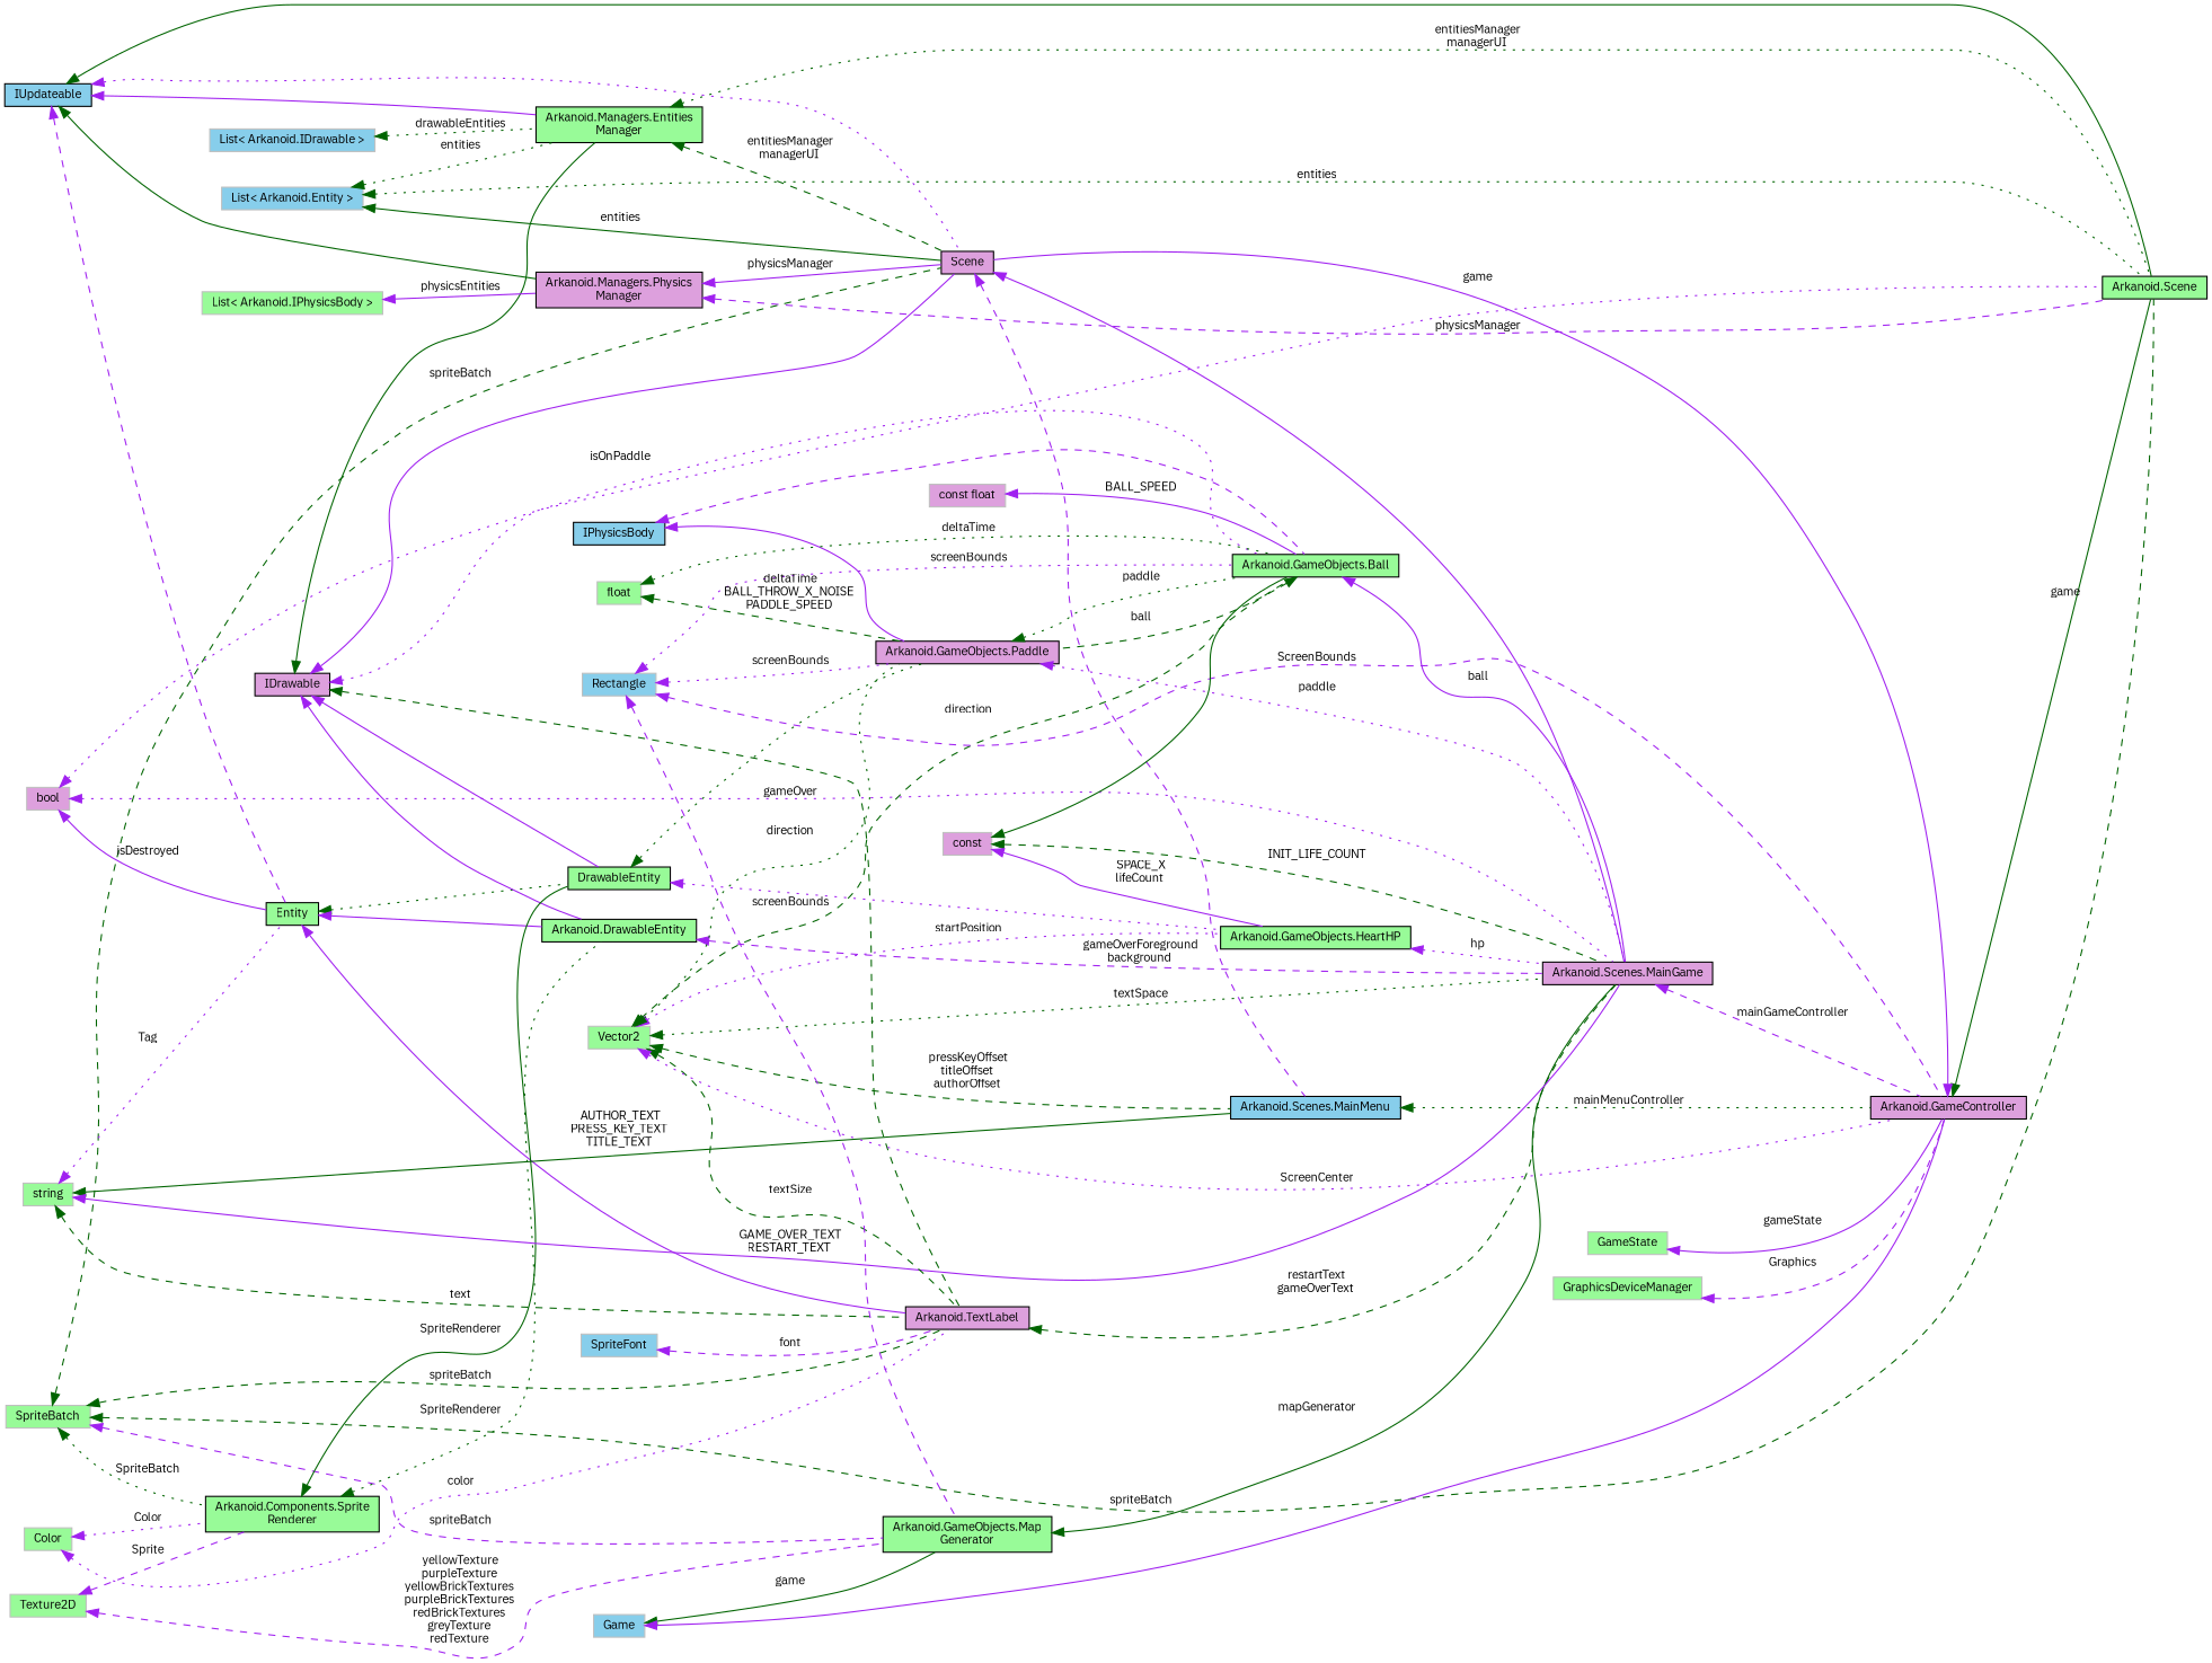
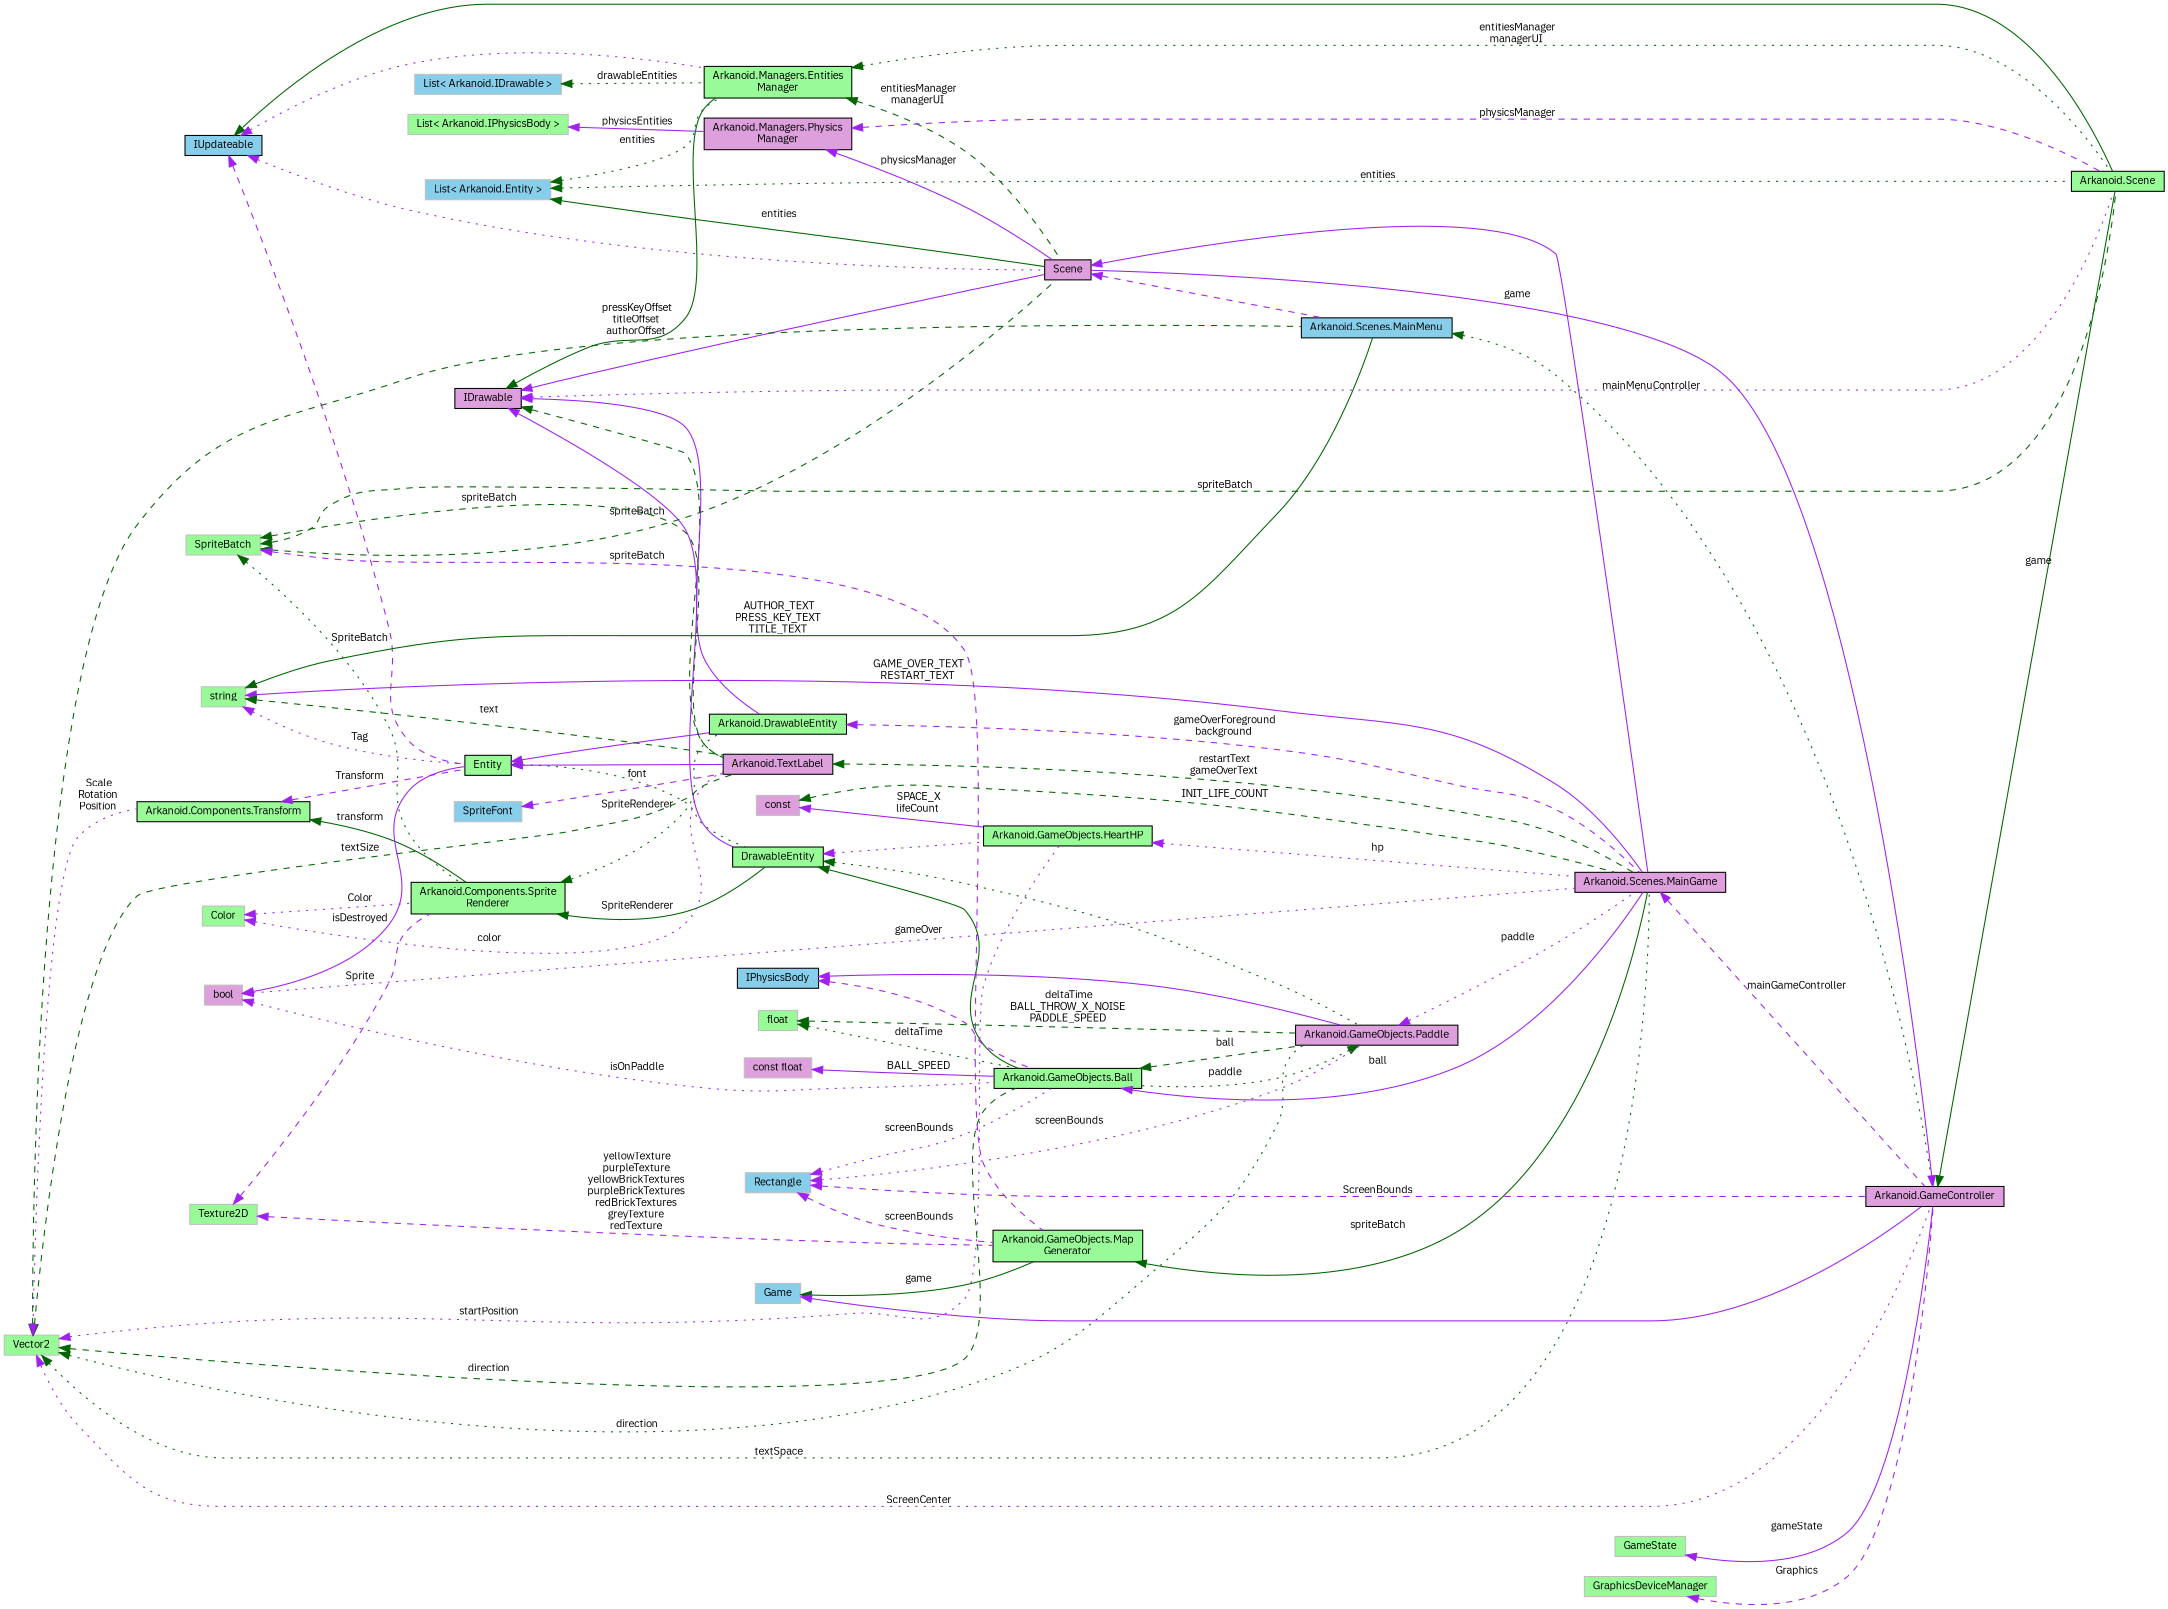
  digraph {
    fontname="IBM Plex Sans"
    rankdir=LR
    node [color=black fillcolor=palegreen fontname="IBM Plex Sans" fontsize=10 shape=record style=filled]
    edge [color=purple dir=back fontname="IBM Plex Sans" fontsize=10 labelfontname=Helvetica labelfontsize=10 style=dotted]
    n1 [fontcolor=black height=0.2 label="Arkanoid.Scene" width=0.4]
    n2 [fillcolor=skyblue height=0.2 label=IUpdateable width=0.4]
    n3 [fillcolor=plum height=0.2 label=Scene width=0.4]
    n4 [height=0.2 label="Arkanoid.Managers.Entities\lManager" width=0.4]
    n5 [fillcolor=plum height=0.2 label="Arkanoid.Managers.Physics\lManager" width=0.4]
    n6 [height=0.2 label=Entity width=0.4]
    n7 [fillcolor=skyblue height=0.2 label="Arkanoid.Scenes.MainMenu" width=0.4]
    n8 [fillcolor=plum height=0.2 label="Arkanoid.Scenes.MainGame" width=0.4]
    n9 [height=0.2 label=DrawableEntity width=0.4]
    n10 [fillcolor=plum height=0.2 label="Arkanoid.TextLabel" width=0.4]
    n11 [height=0.2 label="Arkanoid.DrawableEntity" width=0.4]
    n12 [fillcolor=plum height=0.2 label=IDrawable width=0.4]
    n13 [height=0.2 label="Arkanoid.GameObjects.HeartHP" width=0.4]
    n14 [height=0.2 label="Arkanoid.GameObjects.Ball" width=0.4]
    n15 [fillcolor=plum height=0.2 label="Arkanoid.GameObjects.Paddle" width=0.4]
    n16 [color=grey75 fillcolor=skyblue height=0.2 label="List\< Arkanoid.Entity \>" width=0.4]
    n17 [color=grey75 height=0.2 label=SpriteBatch width=0.4]
    n18 [height=0.2 label="Arkanoid.Components.Sprite\lRenderer" width=0.4]
    n19 [height=0.2 label="Arkanoid.GameObjects.Map\lGenerator" width=0.4]
    n20 [fillcolor=plum height=0.2 label="Arkanoid.GameController" width=0.4]
    n21 [color=grey75 fillcolor=skyblue height=0.2 label=Game width=0.4]
    n22 [color=grey75 fillcolor=skyblue height=0.2 label="List\< Arkanoid.IDrawable \>" width=0.4]
    n23 [color=grey75 height=0.2 label="List\< Arkanoid.IPhysicsBody \>" width=0.4]
    n24 [color=grey75 height=0.2 label=string width=0.4]
    n25 [color=grey75 height=0.2 label=Vector2 width=0.4]
+   n26 [height=0.2 label="Arkanoid.Components.Transform" width=0.4]
    n27 [color=grey75 fillcolor=skyblue height=0.2 label=Rectangle width=0.4]
    n28 [color=grey75 height=0.2 label=GameState width=0.4]
    n29 [color=grey75 fillcolor=plum height=0.2 label=bool width=0.4]
    n30 [color=grey75 height=0.2 label=Color width=0.4]
    n31 [color=grey75 height=0.2 label=Texture2D width=0.4]
    n32 [color=grey75 fillcolor=plum height=0.2 label=const width=0.4]
    n33 [fillcolor=skyblue height=0.2 label=IPhysicsBody width=0.4]
    n34 [color=grey75 height=0.2 label=float width=0.4]
    n35 [color=grey75 fillcolor=plum height=0.2 label="const float" width=0.4]
    n36 [color=grey75 fillcolor=skyblue height=0.2 label=SpriteFont width=0.4]
    n37 [color=grey75 height=0.2 label=GraphicsDeviceManager width=0.4]
    n2 -> n1 [color=darkgreen style=solid]
    n2 -> n3
-   n2 -> n4 [style=solid]
-   n2 -> n5 [color=darkgreen style=solid]
+   n2 -> n4
    n2 -> n6 [style=dashed]
    n3 -> n7 [style=dashed]
    n3 -> n8 [style=solid]
    n4 -> n1 [color=darkgreen label=" entitiesManager\nmanagerUI"]
    n4 -> n3 [color=darkgreen label=" entitiesManager\nmanagerUI" style=dashed]
    n5 -> n1 [label=" physicsManager" style=dashed]
    n5 -> n3 [label=" physicsManager" style=solid]
    n6 -> n9 [color=darkgreen]
    n6 -> n10 [style=solid]
    n6 -> n11 [style=solid]
    n7 -> n20 [color=darkgreen label=" mainMenuController"]
    n8 -> n20 [label=" mainGameController" style=dashed]
    n9 -> n13
-   n32 -> n14 [color=darkgreen style=solid]
+   n9 -> n14 [color=darkgreen style=solid]
    n9 -> n15 [color=darkgreen]
    n10 -> n8 [color=darkgreen label=" restartText\ngameOverText" style=dashed]
    n11 -> n8 [label=" gameOverForeground\nbackground" style=dashed]
    n12 -> n1
    n12 -> n3 [style=solid]
    n12 -> n4 [color=darkgreen style=solid]
    n12 -> n9 [style=solid]
    n12 -> n10 [color=darkgreen style=dashed]
    n12 -> n11 [style=solid]
    n13 -> n8 [label=" hp"]
    n14 -> n8 [label=" ball" style=solid]
    n14 -> n15 [color=darkgreen label=" ball" style=dashed]
    n15 -> n8 [label=" paddle"]
    n15 -> n14 [color=darkgreen label=" paddle"]
    n16 -> n1 [color=darkgreen label=" entities"]
    n16 -> n3 [color=darkgreen label=" entities" style=solid]
    n16 -> n4 [color=darkgreen label=" entities"]
    n17 -> n1 [color=darkgreen label=" spriteBatch" style=dashed]
    n17 -> n3 [color=darkgreen label=" spriteBatch" style=dashed]
    n17 -> n10 [color=darkgreen label=" spriteBatch" style=dashed]
    n17 -> n18 [color=darkgreen label=" SpriteBatch"]
    n17 -> n19 [label=" spriteBatch" style=dashed]
    n18 -> n9 [color=darkgreen label=" SpriteRenderer" style=solid]
    n18 -> n11 [color=darkgreen label=" SpriteRenderer"]
-   n19 -> n8 [color=darkgreen label=" mapGenerator" style=solid]
+   n19 -> n8 [color=darkgreen label=" spriteBatch" style=solid]
    n20 -> n1 [color=darkgreen label=" game" style=solid]
    n20 -> n3 [label=" game" style=solid]
    n21 -> n19 [color=darkgreen label=" game" style=solid]
    n21 -> n20 [style=solid]
    n22 -> n4 [color=darkgreen label=" drawableEntities"]
    n23 -> n5 [label=" physicsEntities" style=solid]
    n24 -> n6 [label=" Tag"]
    n24 -> n7 [color=darkgreen label=" AUTHOR_TEXT\nPRESS_KEY_TEXT\nTITLE_TEXT" style=solid]
    n24 -> n8 [label=" GAME_OVER_TEXT\nRESTART_TEXT" style=solid]
    n24 -> n10 [color=darkgreen label=" text" style=dashed]
    n25 -> n7 [color=darkgreen label=" pressKeyOffset\ntitleOffset\nauthorOffset" style=dashed]
    n25 -> n8 [color=darkgreen label=" textSpace"]
    n25 -> n10 [color=darkgreen label=" textSize" style=dashed]
    n25 -> n13 [label=" startPosition"]
    n25 -> n14 [color=darkgreen label=" direction" style=dashed]
    n25 -> n15 [color=darkgreen label=" direction"]
    n25 -> n20 [label=" ScreenCenter"]
+   n25 -> n26 [label=" Scale\nRotation\nPosition"]
+   n26 -> n6 [label=" Transform" style=dashed]
+   n26 -> n18 [color=darkgreen label=" transform" style=solid]
    n27 -> n14 [label=" screenBounds"]
    n27 -> n15 [label=" screenBounds"]
    n27 -> n19 [label=" screenBounds" style=dashed]
    n27 -> n20 [label=" ScreenBounds" style=dashed]
    n28 -> n20 [label=" gameState" style=solid]
    n29 -> n6 [label=" isDestroyed" style=solid]
    n29 -> n8 [label=" gameOver"]
    n29 -> n14 [label=" isOnPaddle"]
    n30 -> n10 [label=" color"]
    n30 -> n18 [label=" Color"]
    n31 -> n18 [label=" Sprite" style=dashed]
    n31 -> n19 [label=" yellowTexture\npurpleTexture\nyellowBrickTextures\npurpleBrickTextures\nredBrickTextures\ngreyTexture\nredTexture" style=dashed]
    n32 -> n8 [color=darkgreen label=" INIT_LIFE_COUNT" style=dashed]
    n32 -> n13 [label=" SPACE_X\nlifeCount" style=solid]
    n33 -> n14 [style=dashed]
    n33 -> n15 [style=solid]
    n34 -> n14 [color=darkgreen label=" deltaTime"]
    n34 -> n15 [color=darkgreen label=" deltaTime\nBALL_THROW_X_NOISE\nPADDLE_SPEED" style=dashed]
    n35 -> n14 [label=" BALL_SPEED" style=solid]
    n36 -> n10 [label=" font" style=dashed]
    n37 -> n20 [label=" Graphics" style=dashed]
  }
